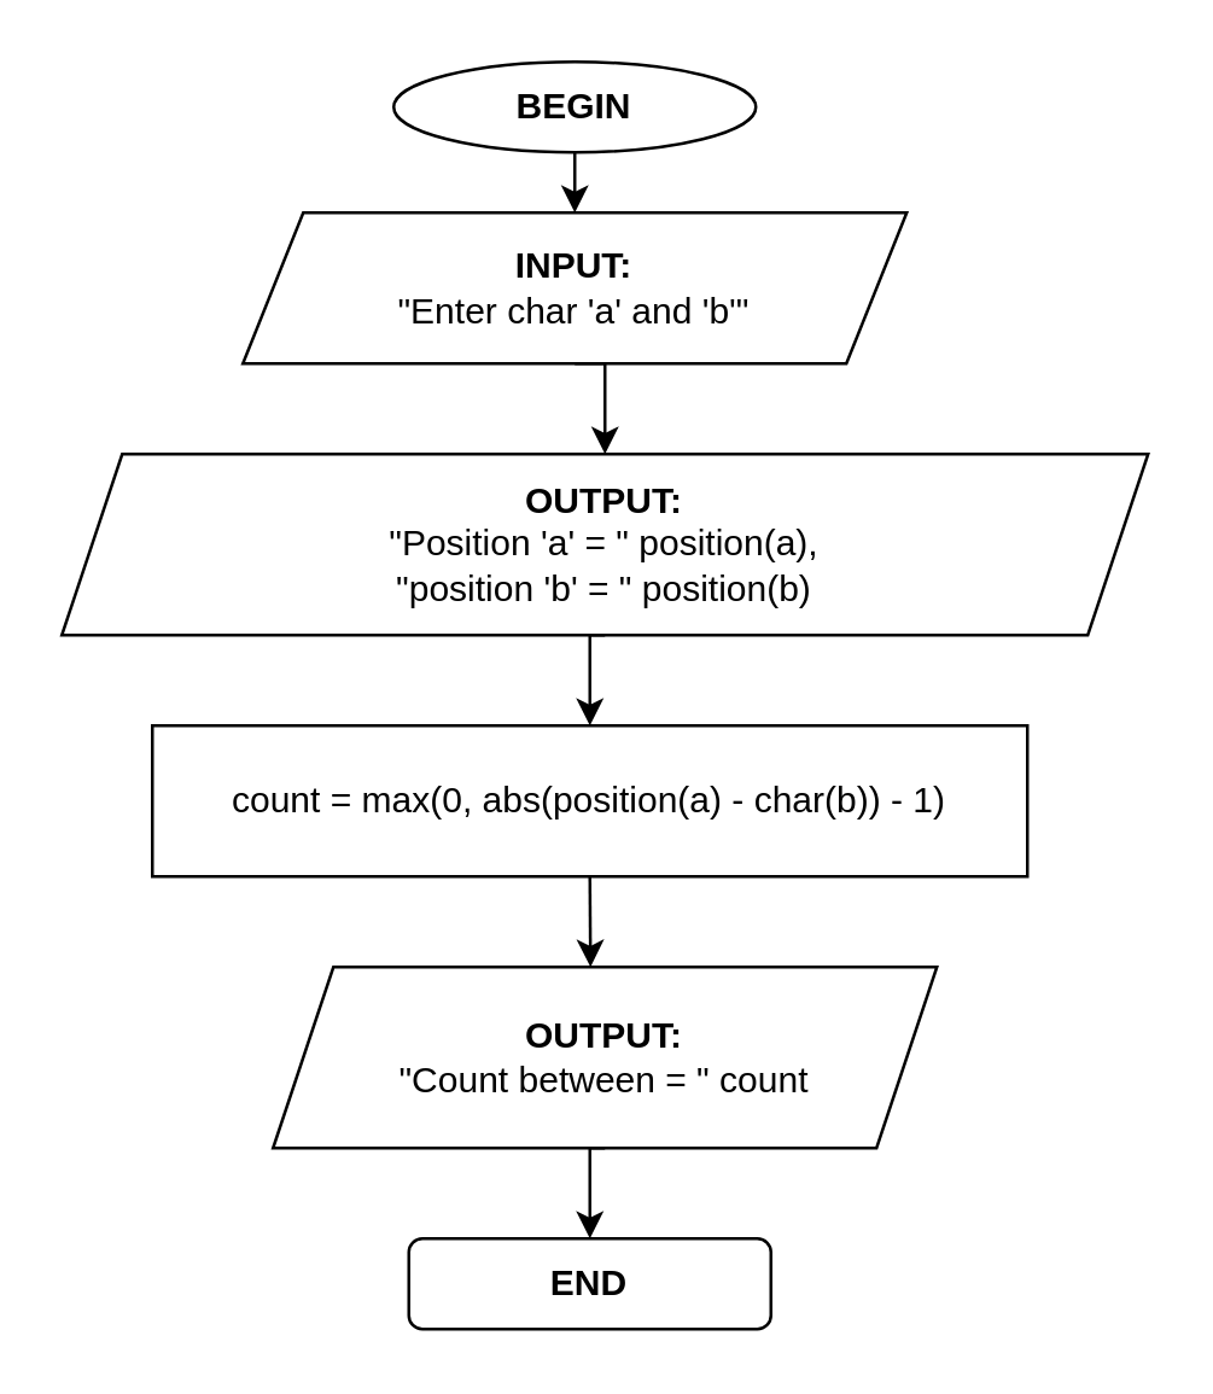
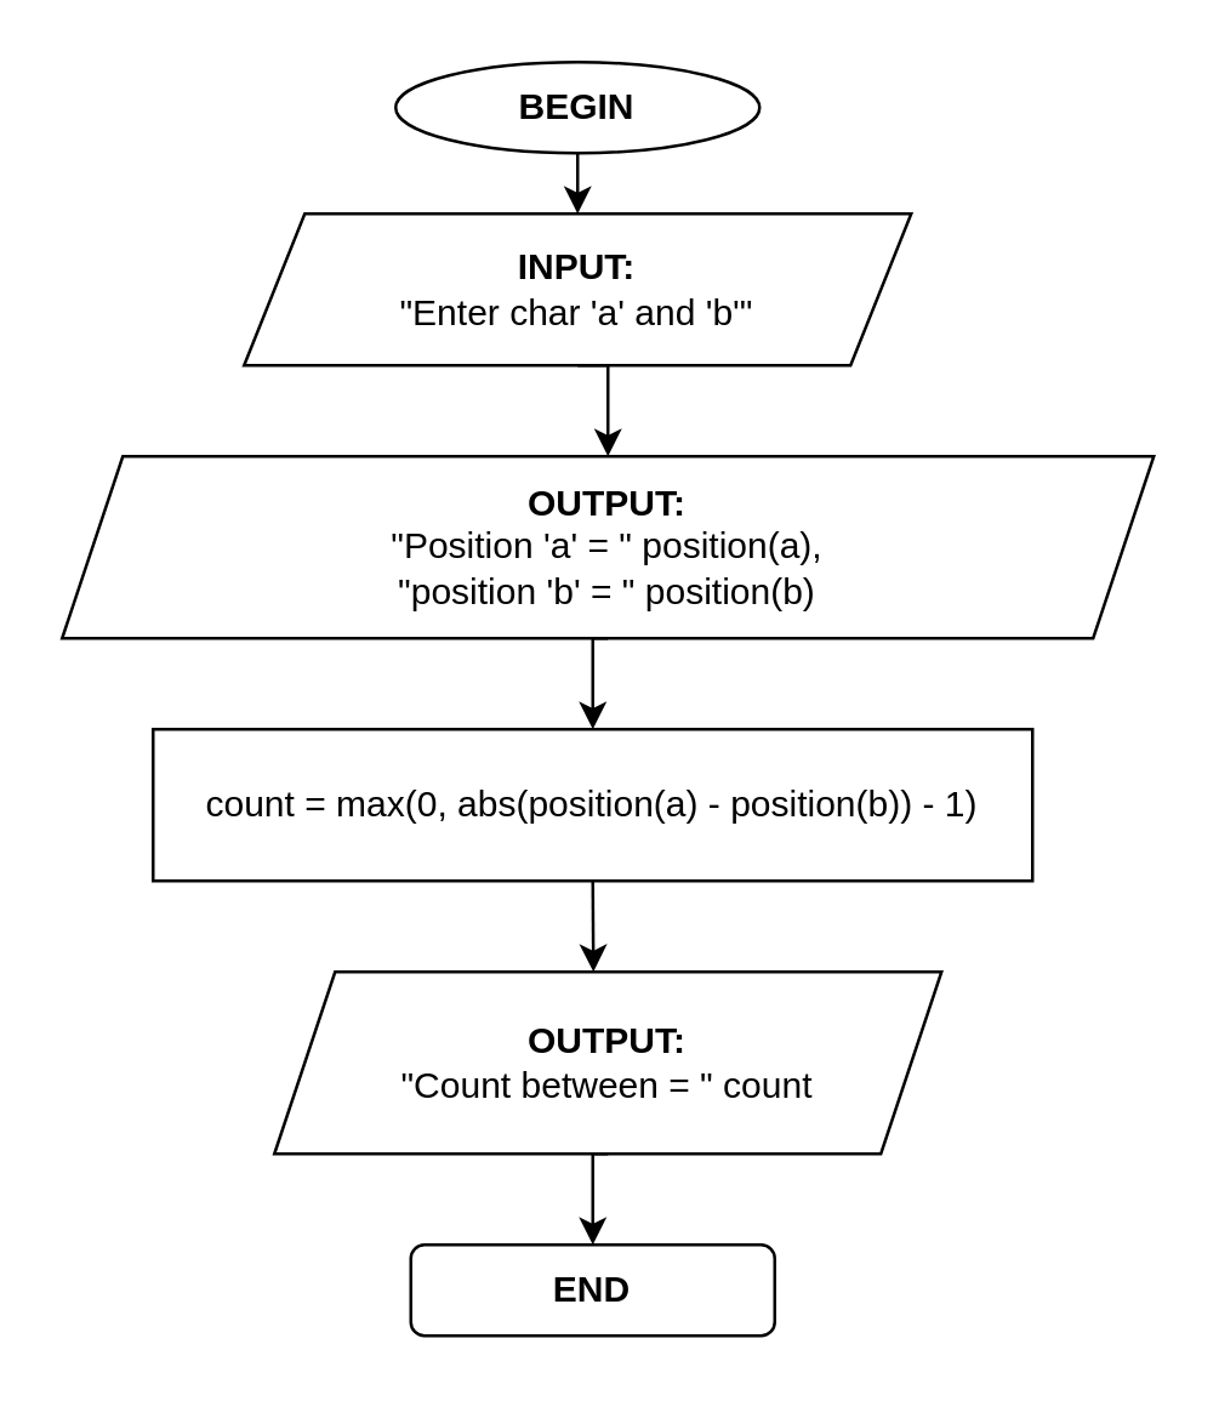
  <mxCell id="0" />
  <mxCell id="1" parent="0" />
  <mxCell id="2" style="edgeStyle=orthogonalEdgeStyle;rounded=0;orthogonalLoop=1;jettySize=auto;html=1;exitX=0.5;exitY=1;exitDx=0;exitDy=0;entryX=0.5;entryY=0;entryDx=0;entryDy=0;" edge="1" parent="1" source="3" target="5"><mxGeometry relative="1" as="geometry" /></mxCell>
  <mxCell id="3" value="&lt;b&gt;BEGIN&lt;/b&gt;" style="ellipse;whiteSpace=wrap;html=1;" vertex="1" parent="1"><mxGeometry x="130" y="20" width="120" height="30" as="geometry" /></mxCell>
  <mxCell id="4" style="edgeStyle=orthogonalEdgeStyle;rounded=0;orthogonalLoop=1;jettySize=auto;html=1;exitX=0.5;exitY=1;exitDx=0;exitDy=0;entryX=0.5;entryY=0;entryDx=0;entryDy=0;" edge="1" parent="1" source="5" target="7"><mxGeometry relative="1" as="geometry" /></mxCell>
  <mxCell id="5" value="&lt;b&gt;INPUT:&lt;/b&gt;&lt;br&gt;&quot;Enter char 'a' and 'b'&quot;" style="shape=parallelogram;perimeter=parallelogramPerimeter;whiteSpace=wrap;html=1;fixedSize=1;" vertex="1" parent="1"><mxGeometry x="80" y="70" width="220" height="50" as="geometry" /></mxCell>
  <mxCell id="6" style="edgeStyle=orthogonalEdgeStyle;rounded=0;orthogonalLoop=1;jettySize=auto;html=1;exitX=0.5;exitY=1;exitDx=0;exitDy=0;entryX=0.5;entryY=0;entryDx=0;entryDy=0;" edge="1" parent="1" source="7" target="9"><mxGeometry relative="1" as="geometry" /></mxCell>
  <mxCell id="7" value="&lt;b&gt;OUTPUT:&lt;/b&gt;&lt;br&gt;&quot;Position 'a' = &quot; position(a), &lt;br&gt;&quot;position 'b' = &quot; position(b)" style="shape=parallelogram;perimeter=parallelogramPerimeter;whiteSpace=wrap;html=1;fixedSize=1;" vertex="1" parent="1"><mxGeometry x="20" y="150" width="360" height="60" as="geometry" /></mxCell>
  <mxCell id="8" style="edgeStyle=orthogonalEdgeStyle;rounded=0;orthogonalLoop=1;jettySize=auto;html=1;exitX=0.5;exitY=1;exitDx=0;exitDy=0;" edge="1" parent="1" source="9"><mxGeometry relative="1" as="geometry"><mxPoint x="195.207" y="320" as="targetPoint" /></mxGeometry></mxCell>
- <mxCell id="9" value="count = max(0, abs(position(a) - char(b)) - 1)" style="rounded=0;whiteSpace=wrap;html=1;" vertex="1" parent="1"><mxGeometry x="50" y="240" width="290" height="50" as="geometry" /></mxCell>
+ <mxCell id="9" value="count = max(0, abs(position(a) - position(b)) - 1)" style="rounded=0;whiteSpace=wrap;html=1;" vertex="1" parent="1"><mxGeometry x="50" y="240" width="290" height="50" as="geometry" /></mxCell>
  <mxCell id="10" style="edgeStyle=orthogonalEdgeStyle;rounded=0;orthogonalLoop=1;jettySize=auto;html=1;exitX=0.5;exitY=1;exitDx=0;exitDy=0;entryX=0.5;entryY=0;entryDx=0;entryDy=0;" edge="1" parent="1" source="11" target="12"><mxGeometry relative="1" as="geometry" /></mxCell>
  <mxCell id="11" value="&lt;b&gt;OUTPUT:&lt;/b&gt;&lt;br&gt;&quot;Count between = &quot; count" style="shape=parallelogram;perimeter=parallelogramPerimeter;whiteSpace=wrap;html=1;fixedSize=1;" vertex="1" parent="1"><mxGeometry x="90" y="320" width="220" height="60" as="geometry" /></mxCell>
  <mxCell id="12" value="&lt;b&gt;END&lt;/b&gt;" style="whiteSpace=wrap;html=1;rounded=1;" vertex="1" parent="1"><mxGeometry x="135" y="410" width="120" height="30" as="geometry" /></mxCell>
